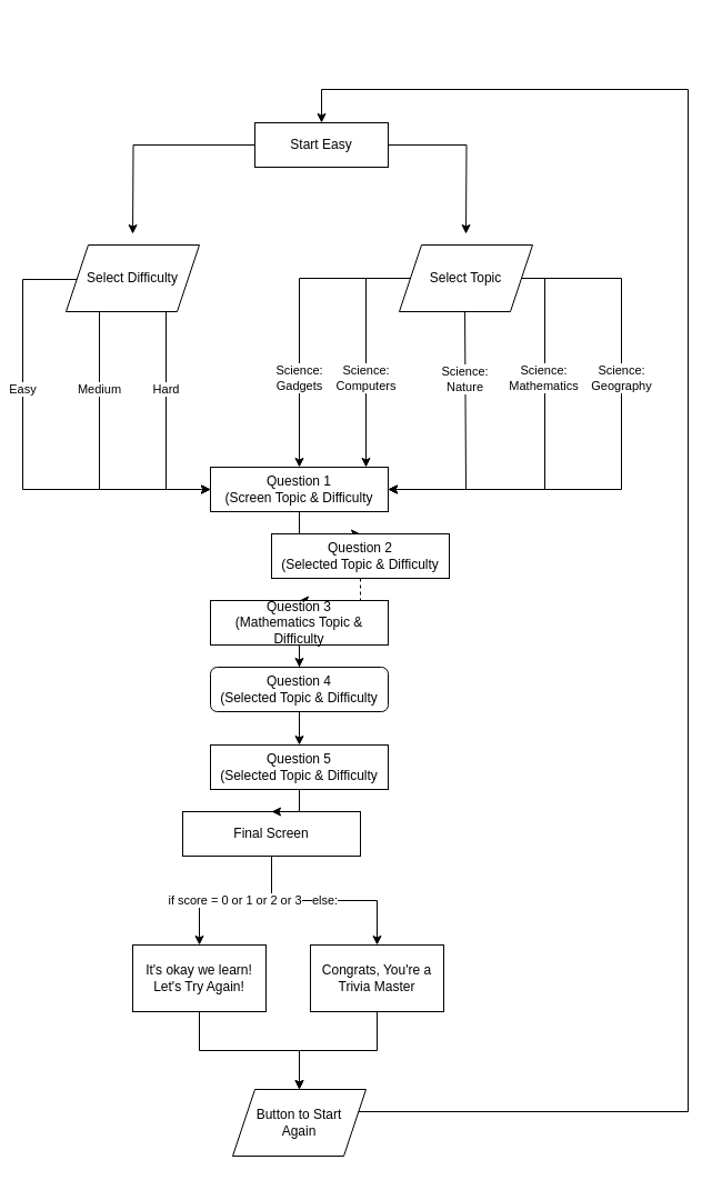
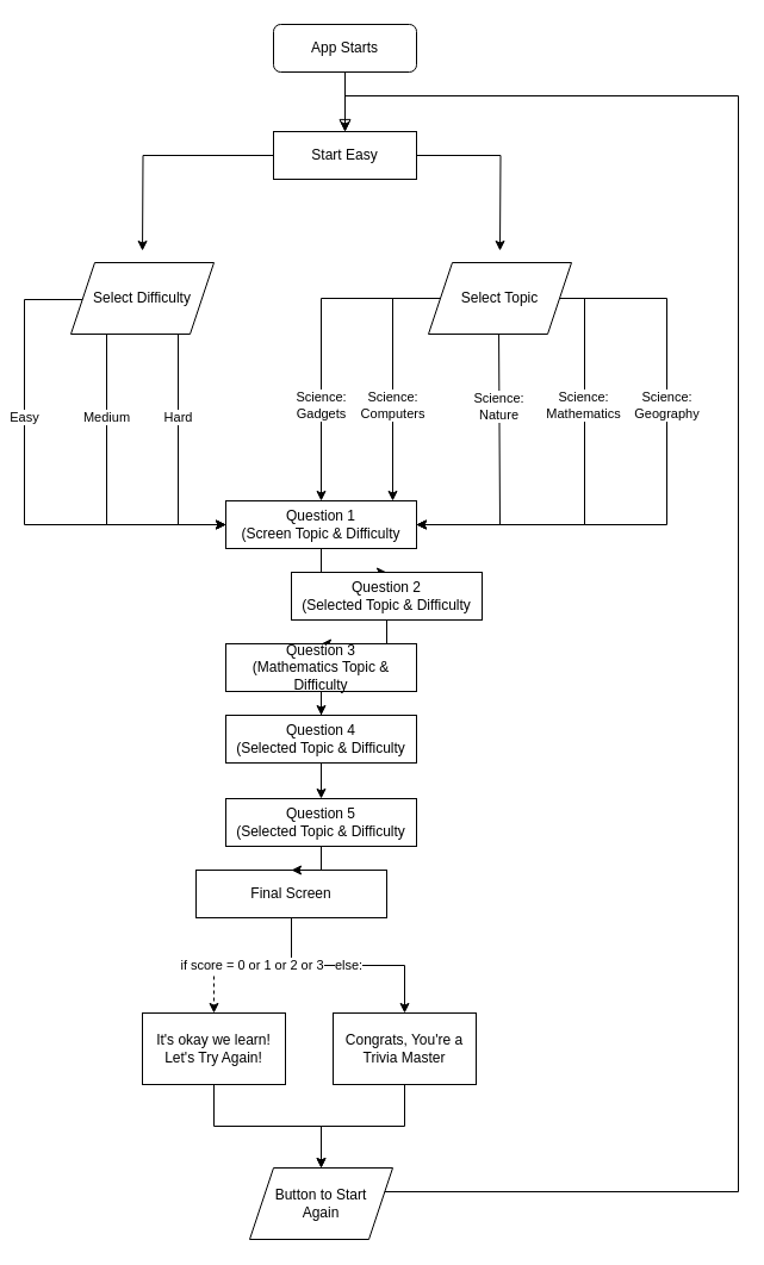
  <mxCell id="0" />
  <mxCell id="1" parent="0" />
+ <mxCell id="2" value="" style="rounded=0;html=1;jettySize=auto;orthogonalLoop=1;fontSize=11;endArrow=block;endFill=0;endSize=8;strokeWidth=1;shadow=0;labelBackgroundColor=none;edgeStyle=orthogonalEdgeStyle;" parent="1" source="3" target="6" edge="1"><mxGeometry relative="1" as="geometry"><mxPoint x="239" y="130" as="targetPoint" /></mxGeometry></mxCell>
+ <mxCell id="3" value="App Starts" style="rounded=1;whiteSpace=wrap;html=1;fontSize=12;glass=0;strokeWidth=1;shadow=0;" parent="1" vertex="1"><mxGeometry x="229" y="20" width="120" height="40" as="geometry" /></mxCell>
  <mxCell id="4" style="edgeStyle=orthogonalEdgeStyle;rounded=0;orthogonalLoop=1;jettySize=auto;html=1;" edge="1" parent="1" source="6"><mxGeometry relative="1" as="geometry"><mxPoint x="119.034" y="210.028" as="targetPoint" /></mxGeometry></mxCell>
  <mxCell id="5" style="edgeStyle=orthogonalEdgeStyle;rounded=0;orthogonalLoop=1;jettySize=auto;html=1;entryX=0.5;entryY=0;entryDx=0;entryDy=0;" edge="1" parent="1" source="6"><mxGeometry relative="1" as="geometry"><mxPoint x="419" y="210" as="targetPoint" /></mxGeometry></mxCell>
  <mxCell id="6" value="Start Easy" style="rounded=0;whiteSpace=wrap;html=1;fontSize=12;glass=0;strokeWidth=1;shadow=0;" parent="1" vertex="1"><mxGeometry x="229" y="110" width="120" height="40" as="geometry" /></mxCell>
  <mxCell id="7" value="Easy" style="edgeStyle=orthogonalEdgeStyle;rounded=0;orthogonalLoop=1;jettySize=auto;html=1;entryX=0;entryY=0.5;entryDx=0;entryDy=0;" edge="1" parent="1" target="18"><mxGeometry x="-0.27" relative="1" as="geometry"><mxPoint x="119" y="440" as="targetPoint" /><mxPoint x="69" y="250" as="sourcePoint" /><Array as="points"><mxPoint x="69" y="251" /><mxPoint x="20" y="251" /><mxPoint x="20" y="440" /></Array><mxPoint as="offset" /></mxGeometry></mxCell>
  <mxCell id="8" value="Medium" style="edgeStyle=orthogonalEdgeStyle;rounded=0;orthogonalLoop=1;jettySize=auto;html=1;entryX=0;entryY=0.5;entryDx=0;entryDy=0;exitX=0.25;exitY=1;exitDx=0;exitDy=0;" edge="1" parent="1" source="13" target="18"><mxGeometry x="-0.462" relative="1" as="geometry"><mxPoint x="119" y="340" as="targetPoint" /><mxPoint x="119.034" y="289.972" as="sourcePoint" /><mxPoint as="offset" /></mxGeometry></mxCell>
  <mxCell id="9" value="Science:&lt;br&gt;Mathematics" style="edgeStyle=orthogonalEdgeStyle;rounded=0;orthogonalLoop=1;jettySize=auto;html=1;exitX=0.842;exitY=0.772;exitDx=0;exitDy=0;exitPerimeter=0;" edge="1" parent="1" source="16" target="18"><mxGeometry x="-0.277" y="-1" relative="1" as="geometry"><mxPoint x="489" y="440" as="targetPoint" /><mxPoint x="459" y="330" as="sourcePoint" /><Array as="points"><mxPoint x="460" y="250" /><mxPoint x="490" y="250" /><mxPoint x="490" y="440" /></Array><mxPoint as="offset" /></mxGeometry></mxCell>
  <mxCell id="10" value="Science:&lt;br&gt;Nature" style="edgeStyle=orthogonalEdgeStyle;rounded=0;orthogonalLoop=1;jettySize=auto;html=1;entryX=1;entryY=0.5;entryDx=0;entryDy=0;exitX=0.492;exitY=0.95;exitDx=0;exitDy=0;exitPerimeter=0;" edge="1" parent="1" source="16" target="18"><mxGeometry x="-0.453" relative="1" as="geometry"><mxPoint x="419" y="360" as="targetPoint" /><mxPoint x="418.966" y="289.972" as="sourcePoint" /><Array as="points"><mxPoint x="419" y="277" /><mxPoint x="419" y="440" /></Array><mxPoint as="offset" /></mxGeometry></mxCell>
  <mxCell id="11" value="Science:&lt;br&gt;Geography" style="edgeStyle=orthogonalEdgeStyle;rounded=0;orthogonalLoop=1;jettySize=auto;html=1;" edge="1" parent="1" target="18"><mxGeometry x="-0.266" relative="1" as="geometry"><mxPoint x="349" y="443" as="targetPoint" /><mxPoint x="469.32" y="250" as="sourcePoint" /><Array as="points"><mxPoint x="559" y="250" /><mxPoint x="559" y="440" /></Array><mxPoint as="offset" /></mxGeometry></mxCell>
  <mxCell id="12" value="Hard" style="edgeStyle=orthogonalEdgeStyle;rounded=0;orthogonalLoop=1;jettySize=auto;html=1;" edge="1" parent="1" source="13" target="18"><mxGeometry x="-0.3" relative="1" as="geometry"><mxPoint x="149" y="440" as="targetPoint" /><Array as="points"><mxPoint x="149" y="440" /></Array><mxPoint as="offset" /></mxGeometry></mxCell>
  <mxCell id="13" value="Select Difficulty" style="shape=parallelogram;perimeter=parallelogramPerimeter;whiteSpace=wrap;html=1;fixedSize=1;" vertex="1" parent="1"><mxGeometry x="59" y="220" width="120" height="60" as="geometry" /></mxCell>
  <mxCell id="14" value="Science:&lt;br&gt;Computers" style="edgeStyle=orthogonalEdgeStyle;rounded=0;orthogonalLoop=1;jettySize=auto;html=1;entryX=0.875;entryY=0;entryDx=0;entryDy=0;entryPerimeter=0;" edge="1" parent="1" source="16" target="18"><mxGeometry x="0.238" relative="1" as="geometry"><mxPoint x="364.9" y="210" as="sourcePoint" /><mxPoint x="329" y="402" as="targetPoint" /><Array as="points"><mxPoint x="329" y="250" /></Array><mxPoint as="offset" /></mxGeometry></mxCell>
  <mxCell id="15" value="Science:&lt;br&gt;Gadgets" style="edgeStyle=orthogonalEdgeStyle;rounded=0;orthogonalLoop=1;jettySize=auto;html=1;entryX=0.5;entryY=0;entryDx=0;entryDy=0;" edge="1" parent="1" source="16" target="18"><mxGeometry x="0.407" relative="1" as="geometry"><mxPoint as="offset" /></mxGeometry></mxCell>
  <mxCell id="16" value="Select Topic" style="shape=parallelogram;perimeter=parallelogramPerimeter;whiteSpace=wrap;html=1;fixedSize=1;" vertex="1" parent="1"><mxGeometry x="359" y="220" width="120" height="60" as="geometry" /></mxCell>
  <mxCell id="17" style="edgeStyle=orthogonalEdgeStyle;rounded=0;orthogonalLoop=1;jettySize=auto;html=1;entryX=0.5;entryY=0;entryDx=0;entryDy=0;" edge="1" parent="1" source="18" target="20"><mxGeometry relative="1" as="geometry" /></mxCell>
  <mxCell id="18" value="Question 1&lt;br&gt;(Screen Topic &amp;amp; Difficulty" style="rounded=0;whiteSpace=wrap;html=1;fontSize=12;glass=0;strokeWidth=1;shadow=0;" vertex="1" parent="1"><mxGeometry x="189" y="420" width="160" height="40" as="geometry" /></mxCell>
- <mxCell id="19" style="edgeStyle=orthogonalEdgeStyle;rounded=0;orthogonalLoop=1;jettySize=auto;html=1;dashed=1;" edge="1" parent="1" source="20" target="22"><mxGeometry relative="1" as="geometry" /></mxCell>
+ <mxCell id="19" style="edgeStyle=orthogonalEdgeStyle;rounded=0;orthogonalLoop=1;jettySize=auto;html=1;" edge="1" parent="1" source="20" target="22"><mxGeometry relative="1" as="geometry" /></mxCell>
  <mxCell id="20" value="Question 2&lt;br&gt;(Selected Topic &amp;amp; Difficulty" style="rounded=0;whiteSpace=wrap;html=1;fontSize=12;glass=0;strokeWidth=1;shadow=0;" vertex="1" parent="1"><mxGeometry x="244" y="480" width="160" height="40" as="geometry" /></mxCell>
  <mxCell id="21" style="edgeStyle=orthogonalEdgeStyle;rounded=0;orthogonalLoop=1;jettySize=auto;html=1;" edge="1" parent="1" source="22" target="24"><mxGeometry relative="1" as="geometry" /></mxCell>
  <mxCell id="22" value="Question 3&lt;br&gt;(Mathematics Topic &amp;amp; Difficulty" style="rounded=0;whiteSpace=wrap;html=1;fontSize=12;glass=0;strokeWidth=1;shadow=0;" vertex="1" parent="1"><mxGeometry x="189" y="540" width="160" height="40" as="geometry" /></mxCell>
  <mxCell id="23" style="edgeStyle=orthogonalEdgeStyle;rounded=0;orthogonalLoop=1;jettySize=auto;html=1;" edge="1" parent="1" source="24" target="29"><mxGeometry relative="1" as="geometry" /></mxCell>
- <mxCell id="24" value="Question 4&lt;br&gt;(Selected Topic &amp;amp; Difficulty" style="whiteSpace=wrap;html=1;fontSize=12;glass=0;strokeWidth=1;shadow=0;rounded=1;" vertex="1" parent="1"><mxGeometry x="189" y="600" width="160" height="40" as="geometry" /></mxCell>
+ <mxCell id="24" value="Question 4&lt;br&gt;(Selected Topic &amp;amp; Difficulty" style="rounded=0;whiteSpace=wrap;html=1;fontSize=12;glass=0;strokeWidth=1;shadow=0;" vertex="1" parent="1"><mxGeometry x="189" y="600" width="160" height="40" as="geometry" /></mxCell>
  <mxCell id="25" value="else:" style="edgeStyle=orthogonalEdgeStyle;rounded=0;orthogonalLoop=1;jettySize=auto;html=1;" edge="1" parent="1" source="27" target="31"><mxGeometry relative="1" as="geometry" /></mxCell>
- <mxCell id="26" value="if score = 0 or 1 or 2 or 3" style="edgeStyle=orthogonalEdgeStyle;rounded=0;orthogonalLoop=1;jettySize=auto;html=1;" edge="1" parent="1" source="27" target="33"><mxGeometry relative="1" as="geometry" /></mxCell>
+ <mxCell id="26" value="if score = 0 or 1 or 2 or 3" style="edgeStyle=orthogonalEdgeStyle;rounded=0;orthogonalLoop=1;jettySize=auto;html=1;dashed=1;" edge="1" parent="1" source="27" target="33"><mxGeometry relative="1" as="geometry" /></mxCell>
  <mxCell id="27" value="Final Screen" style="rounded=0;whiteSpace=wrap;html=1;fontSize=12;glass=0;strokeWidth=1;shadow=0;" vertex="1" parent="1"><mxGeometry x="164" y="730" width="160" height="40" as="geometry" /></mxCell>
  <mxCell id="28" style="edgeStyle=orthogonalEdgeStyle;rounded=0;orthogonalLoop=1;jettySize=auto;html=1;" edge="1" parent="1" source="29" target="27"><mxGeometry relative="1" as="geometry" /></mxCell>
  <mxCell id="29" value="Question 5&lt;br&gt;(Selected Topic &amp;amp; Difficulty" style="rounded=0;whiteSpace=wrap;html=1;fontSize=12;glass=0;strokeWidth=1;shadow=0;" vertex="1" parent="1"><mxGeometry x="189" y="670" width="160" height="40" as="geometry" /></mxCell>
  <mxCell id="30" style="edgeStyle=orthogonalEdgeStyle;rounded=0;orthogonalLoop=1;jettySize=auto;html=1;" edge="1" parent="1" source="31" target="35"><mxGeometry relative="1" as="geometry" /></mxCell>
  <mxCell id="31" value="Congrats, You're a Trivia Master" style="whiteSpace=wrap;html=1;rounded=0;glass=0;strokeWidth=1;shadow=0;" vertex="1" parent="1"><mxGeometry x="279" y="850" width="120" height="60" as="geometry" /></mxCell>
  <mxCell id="32" style="edgeStyle=orthogonalEdgeStyle;rounded=0;orthogonalLoop=1;jettySize=auto;html=1;" edge="1" parent="1" source="33" target="35"><mxGeometry relative="1" as="geometry" /></mxCell>
  <mxCell id="33" value="It's okay we learn! Let's Try Again!" style="whiteSpace=wrap;html=1;rounded=0;glass=0;strokeWidth=1;shadow=0;" vertex="1" parent="1"><mxGeometry x="119" y="850" width="120" height="60" as="geometry" /></mxCell>
  <mxCell id="34" style="edgeStyle=orthogonalEdgeStyle;rounded=0;orthogonalLoop=1;jettySize=auto;html=1;entryX=0.5;entryY=0;entryDx=0;entryDy=0;" edge="1" parent="1" target="6"><mxGeometry relative="1" as="geometry"><mxPoint x="289.034" y="100" as="targetPoint" /><mxPoint x="319" y="1000" as="sourcePoint" /><Array as="points"><mxPoint x="619" y="1000" /><mxPoint x="619" y="80" /><mxPoint x="289" y="80" /></Array></mxGeometry></mxCell>
  <mxCell id="35" value="Button to Start&lt;br&gt;Again" style="shape=parallelogram;perimeter=parallelogramPerimeter;whiteSpace=wrap;html=1;fixedSize=1;" vertex="1" parent="1"><mxGeometry x="209" y="980" width="120" height="60" as="geometry" /></mxCell>
